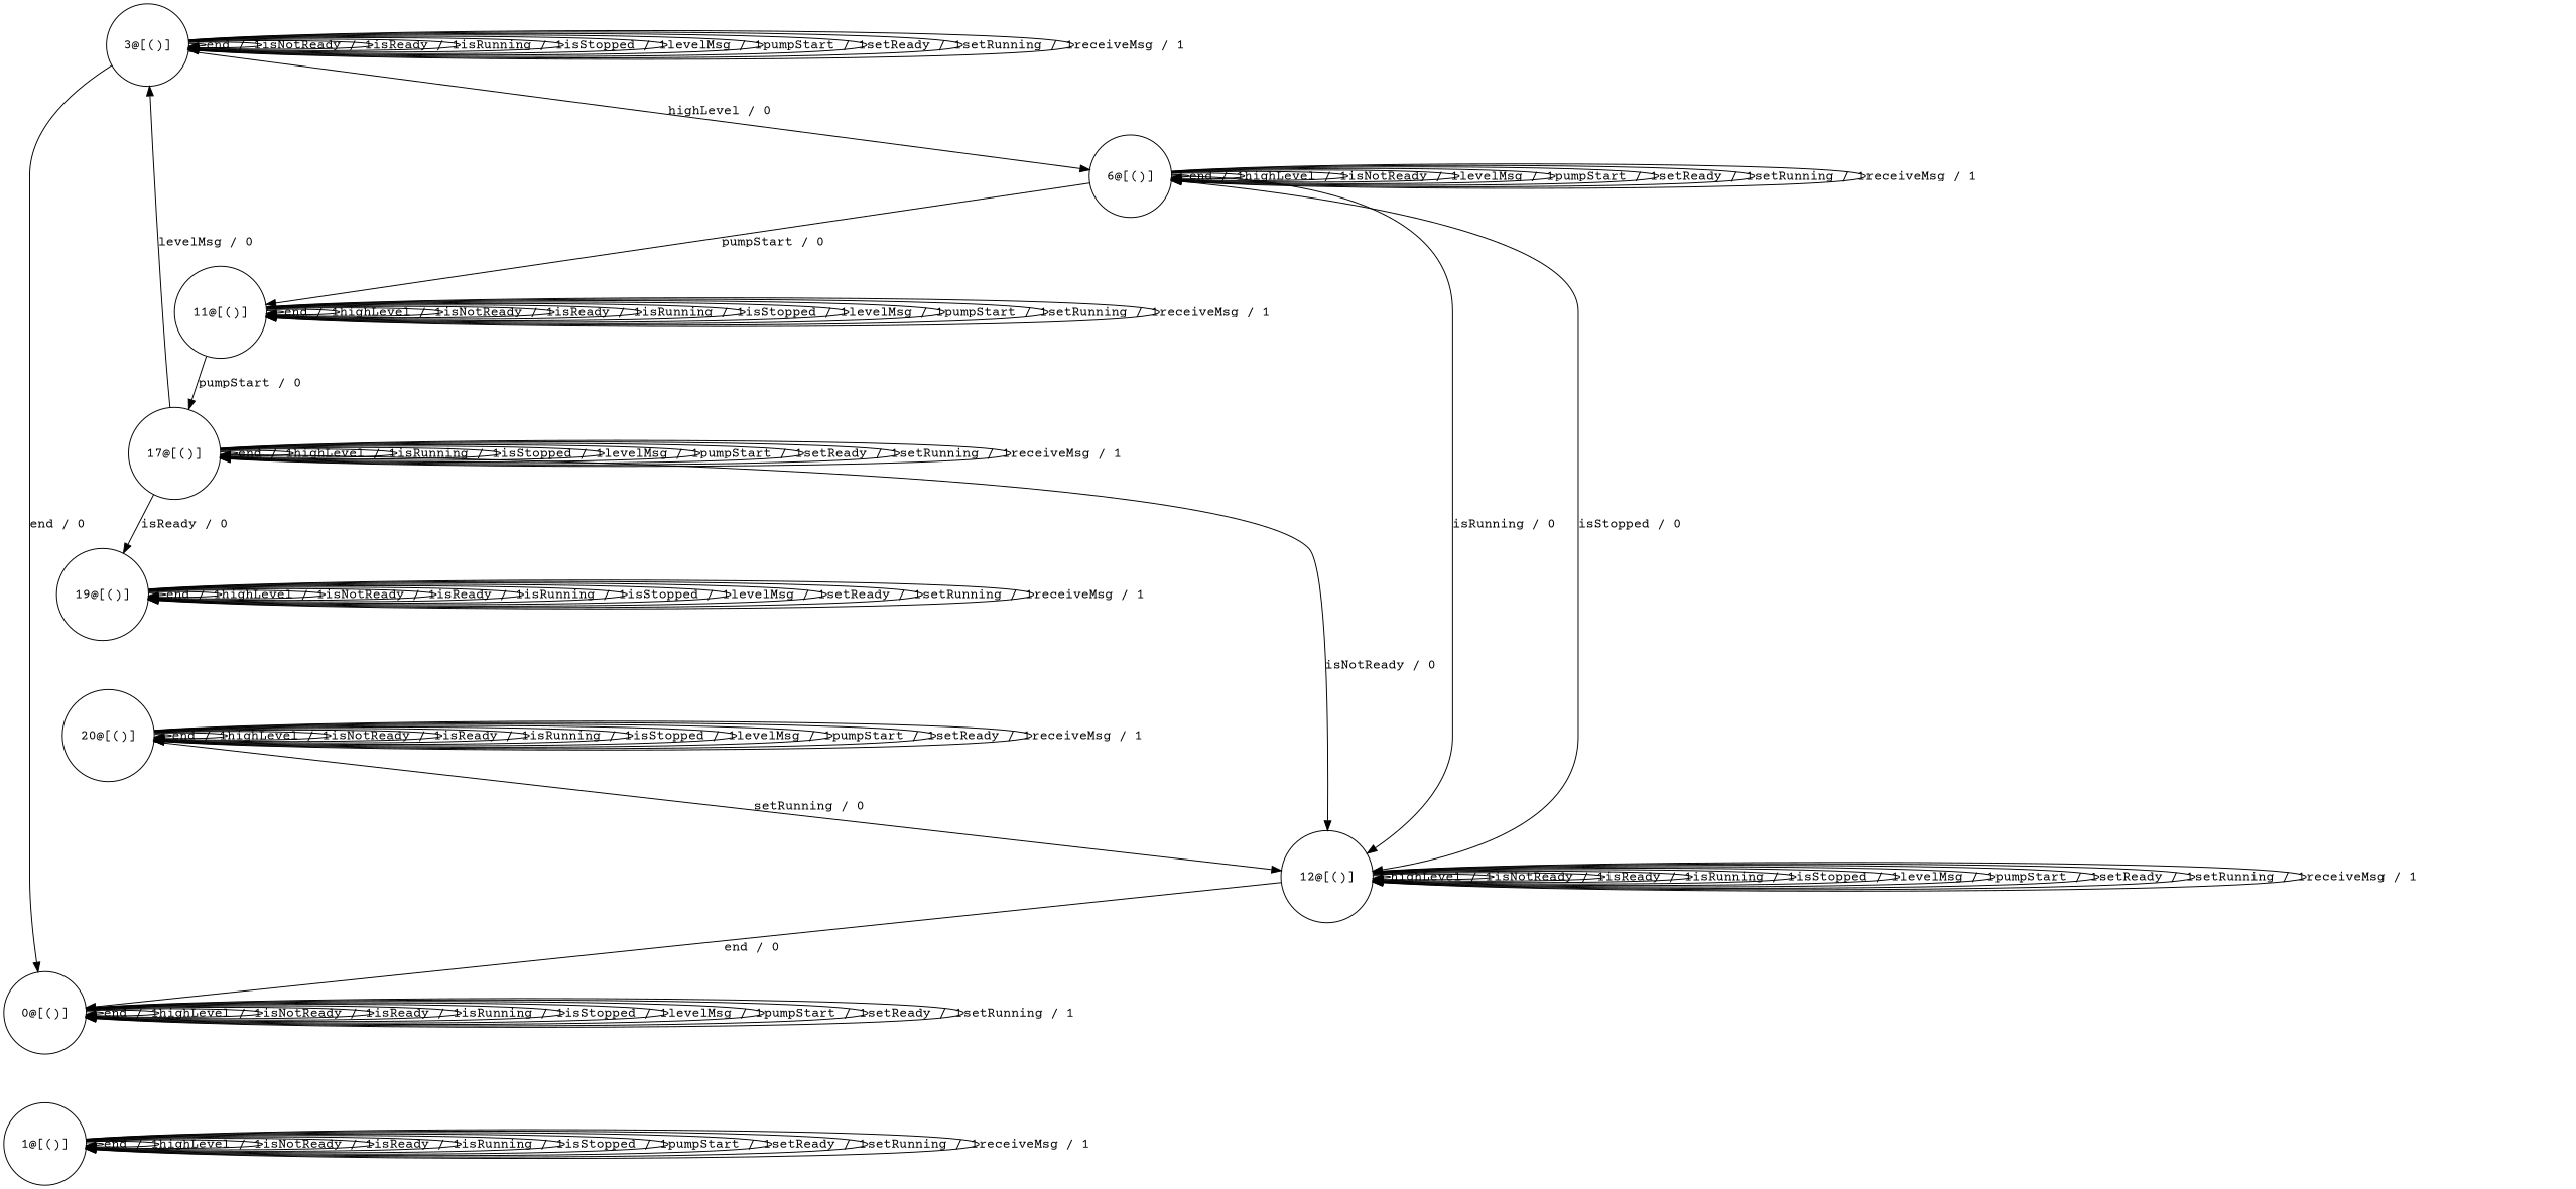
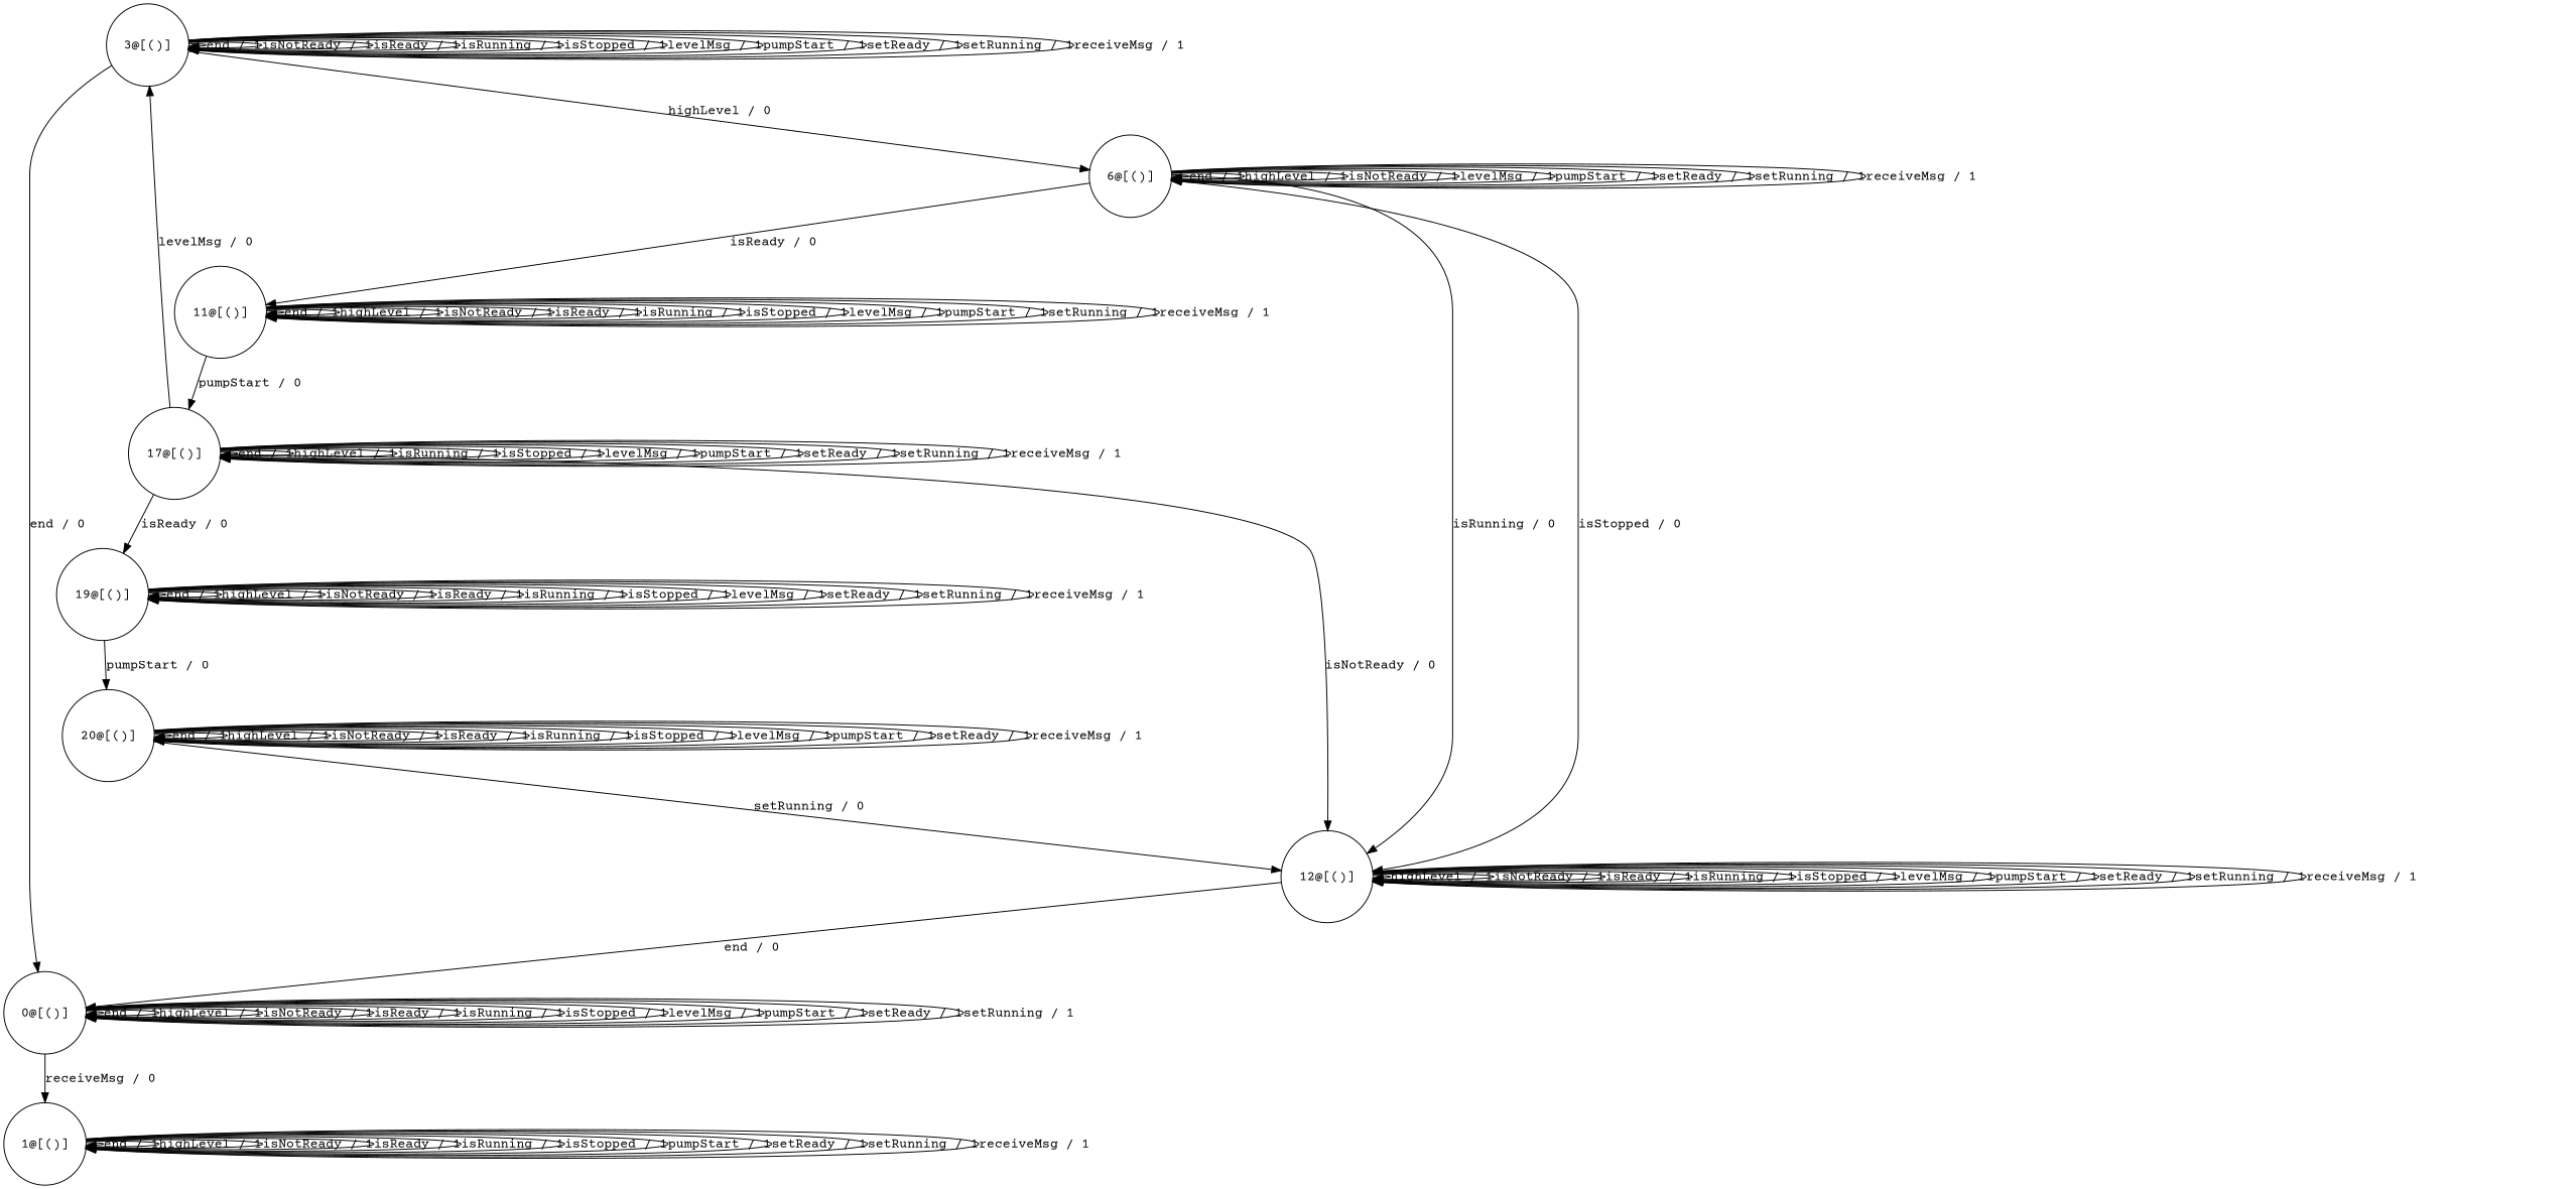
  digraph {
    fontname="Courier Prime"
    node [fontname="Courier Prime" shape=circle]
    edge [fontname="Courier Prime" lblstyle="above, sloped"]
    n1 [label="0@[()]"]
    n2 [label="1@[()]"]
    n3 [label="3@[()]"]
    n4 [label="6@[()]"]
    n5 [label="11@[()]"]
    n6 [label="12@[()]"]
    n7 [label="17@[()]"]
    n8 [label="19@[()]"]
    n9 [label="20@[()]"]
    n1 -> n1 [label="end / 1"]
    n1 -> n1 [label="highLevel / 1"]
    n1 -> n1 [label="isNotReady / 1"]
    n1 -> n1 [label="isReady / 1"]
    n1 -> n1 [label="isRunning / 1"]
    n1 -> n1 [label="isStopped / 1"]
    n1 -> n1 [label="levelMsg / 1"]
    n1 -> n1 [label="pumpStart / 1"]
    n1 -> n1 [label="setReady / 1"]
    n1 -> n1 [label="setRunning / 1"]
+   n1 -> n2 [label="receiveMsg / 0"]
    n2 -> n2 [label="end / 1"]
    n2 -> n2 [label="highLevel / 1"]
    n2 -> n2 [label="isNotReady / 1"]
    n2 -> n2 [label="isReady / 1"]
    n2 -> n2 [label="isRunning / 1"]
    n2 -> n2 [label="isStopped / 1"]
    n2 -> n2 [label="pumpStart / 1"]
    n2 -> n2 [label="setReady / 1"]
    n2 -> n2 [label="setRunning / 1"]
    n2 -> n2 [label="receiveMsg / 1"]
    n3 -> n1 [label="end / 0"]
    n3 -> n3 [label="end / 1"]
    n3 -> n3 [label="isNotReady / 1"]
    n3 -> n3 [label="isReady / 1"]
    n3 -> n3 [label="isRunning / 1"]
    n3 -> n3 [label="isStopped / 1"]
    n3 -> n3 [label="levelMsg / 1"]
    n3 -> n3 [label="pumpStart / 1"]
    n3 -> n3 [label="setReady / 1"]
    n3 -> n3 [label="setRunning / 1"]
    n3 -> n3 [label="receiveMsg / 1"]
    n3 -> n4 [label="highLevel / 0"]
    n4 -> n4 [label="end / 1"]
    n4 -> n4 [label="highLevel / 1"]
    n4 -> n4 [label="isNotReady / 1"]
    n4 -> n4 [label="levelMsg / 1"]
    n4 -> n4 [label="pumpStart / 1"]
    n4 -> n4 [label="setReady / 1"]
    n4 -> n4 [label="setRunning / 1"]
    n4 -> n4 [label="receiveMsg / 1"]
-   n4 -> n5 [label="pumpStart / 0"]
+   n4 -> n5 [label="isReady / 0"]
    n4 -> n6 [label="isRunning / 0"]
    n4 -> n6 [label="isStopped / 0"]
    n5 -> n5 [label="end / 1"]
    n5 -> n5 [label="highLevel / 1"]
    n5 -> n5 [label="isNotReady / 1"]
    n5 -> n5 [label="isReady / 1"]
    n5 -> n5 [label="isRunning / 1"]
    n5 -> n5 [label="isStopped / 1"]
    n5 -> n5 [label="levelMsg / 1"]
    n5 -> n5 [label="pumpStart / 1"]
    n5 -> n5 [label="setRunning / 1"]
    n5 -> n5 [label="receiveMsg / 1"]
    n5 -> n7 [label="pumpStart / 0"]
    n6 -> n1 [label="end / 0"]
    n6 -> n6 [label="highLevel / 1"]
    n6 -> n6 [label="isNotReady / 1"]
    n6 -> n6 [label="isReady / 1"]
    n6 -> n6 [label="isRunning / 1"]
    n6 -> n6 [label="isStopped / 1"]
    n6 -> n6 [label="levelMsg / 1"]
    n6 -> n6 [label="pumpStart / 1"]
    n6 -> n6 [label="setReady / 1"]
    n6 -> n6 [label="setRunning / 1"]
    n6 -> n6 [label="receiveMsg / 1"]
    n7 -> n3 [label="levelMsg / 0"]
    n7 -> n6 [label="isNotReady / 0"]
    n7 -> n7 [label="end / 1"]
    n7 -> n7 [label="highLevel / 1"]
    n7 -> n7 [label="isRunning / 1"]
    n7 -> n7 [label="isStopped / 1"]
    n7 -> n7 [label="levelMsg / 1"]
    n7 -> n7 [label="pumpStart / 1"]
    n7 -> n7 [label="setReady / 1"]
    n7 -> n7 [label="setRunning / 1"]
    n7 -> n7 [label="receiveMsg / 1"]
    n7 -> n8 [label="isReady / 0"]
    n8 -> n8 [label="end / 1"]
    n8 -> n8 [label="highLevel / 1"]
    n8 -> n8 [label="isNotReady / 1"]
    n8 -> n8 [label="isReady / 1"]
    n8 -> n8 [label="isRunning / 1"]
    n8 -> n8 [label="isStopped / 1"]
    n8 -> n8 [label="levelMsg / 1"]
    n8 -> n8 [label="setReady / 1"]
    n8 -> n8 [label="setRunning / 1"]
    n8 -> n8 [label="receiveMsg / 1"]
+   n8 -> n9 [label="pumpStart / 0"]
    n9 -> n6 [label="setRunning / 0"]
    n9 -> n9 [label="end / 1"]
    n9 -> n9 [label="highLevel / 1"]
    n9 -> n9 [label="isNotReady / 1"]
    n9 -> n9 [label="isReady / 1"]
    n9 -> n9 [label="isRunning / 1"]
    n9 -> n9 [label="isStopped / 1"]
    n9 -> n9 [label="levelMsg / 1"]
    n9 -> n9 [label="pumpStart / 1"]
    n9 -> n9 [label="setReady / 1"]
    n9 -> n9 [label="receiveMsg / 1"]
  }
